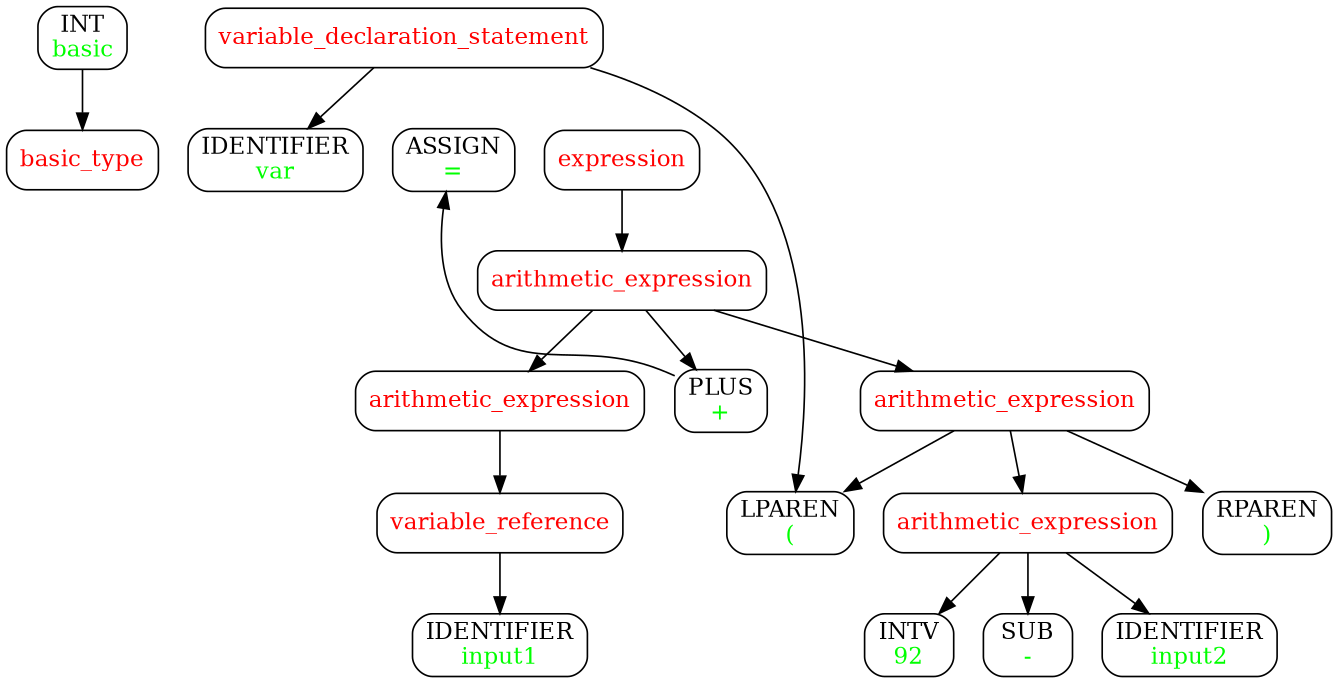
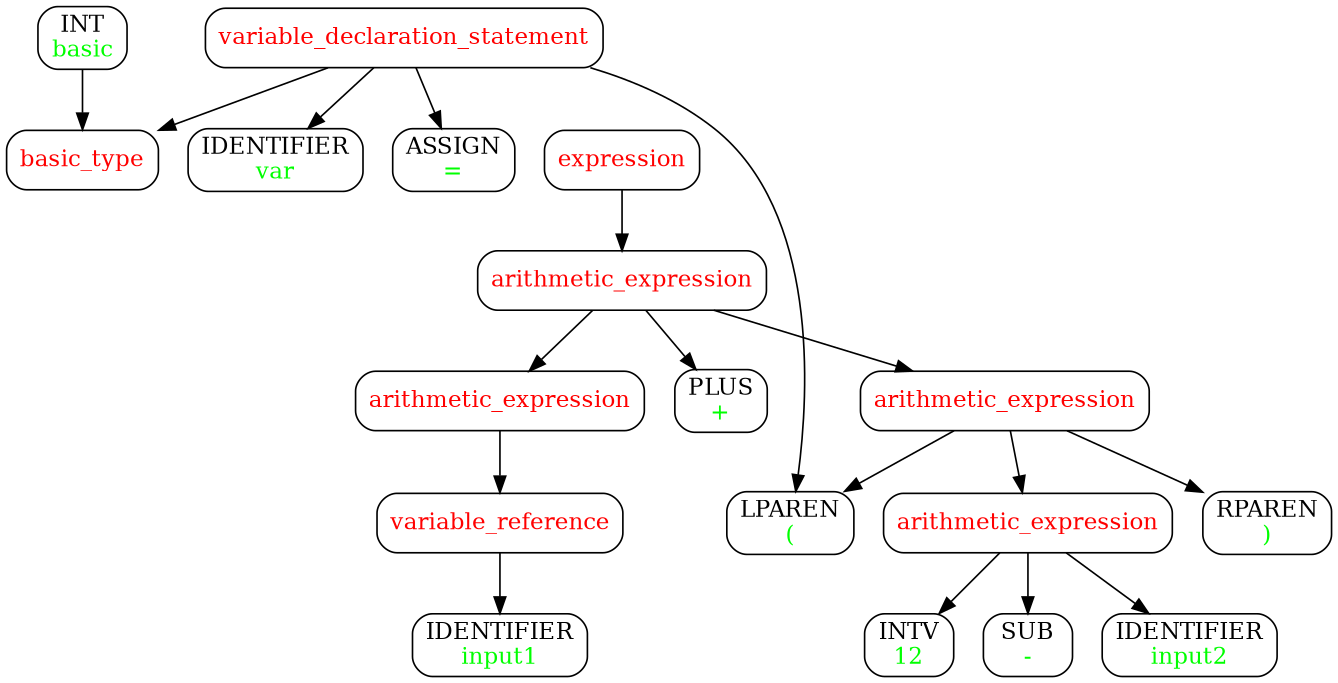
  digraph {
    rankdir=TB
    node [shape=box style=rounded]
    n1 [fontcolor=red label=basic_type]
    n2 [fontcolor=red label=expression]
    n3 [label=<IDENTIFIER<BR/><FONT COLOR="green">var</FONT>>]
    n4 [label=<ASSIGN<BR/><FONT COLOR="green">=</FONT>>]
    n5 [fontcolor=red label=arithmetic_expression]
    n6 [fontcolor=red label=arithmetic_expression]
    n7 [label=<PLUS<BR/><FONT COLOR="green">+</FONT>>]
    n8 [fontcolor=red label=arithmetic_expression]
    n9 [label=<LPAREN<BR/><FONT COLOR="green">(</FONT>>]
    n10 [label=<RPAREN<BR/><FONT COLOR="green">)</FONT>>]
-   n11 [label=<INTV<BR/><FONT COLOR="green">92</FONT>>]
+   n11 [label=<INTV<BR/><FONT COLOR="green">12</FONT>>]
    n12 [label=<SUB<BR/><FONT COLOR="green">-</FONT>>]
    n13 [label=<IDENTIFIER<BR/><FONT COLOR="green">input2</FONT>>]
    n14 [fontcolor=red label=arithmetic_expression]
    n15 [fontcolor=red label=variable_reference]
    n16 [fontcolor=red label=variable_declaration_statement]
    n17 [label=<INT<BR/><FONT COLOR="green">basic</FONT>>]
    n18 [label=<IDENTIFIER<BR/><FONT COLOR="green">input1</FONT>>]
    subgraph sub_1 {
      rank=same
      n1
      n2
      n3
      n4
    }
    subgraph sub_2 {
      rank=same
      n5
      n6
      n7
    }
    subgraph sub_3 {
      rank=same
      n8
      n9
      n10
    }
    subgraph sub_4 {
      rank=same
      n11
      n12
      n13
    }
    n1 -> n3 [style=invis weight=2]
    n2 -> n14
    n3 -> n4 [style=invis weight=2]
    n4 -> n2 [style=invis weight=2]
    n5 -> n7 [style=invis weight=2]
    n5 -> n15
    n6 -> n8
    n6 -> n9
    n6 -> n10
    n7 -> n6 [style=invis weight=2]
    n8 -> n10 [style=invis weight=2]
    n8 -> n11
    n8 -> n12
    n8 -> n13
    n9 -> n8 [style=invis weight=2]
    n11 -> n12 [style=invis weight=2]
    n12 -> n13 [style=invis weight=2]
    n14 -> n5
    n14 -> n6
    n14 -> n7
    n15 -> n18
+   n16 -> n1
    n16 -> n3
-   n7 -> n4
+   n16 -> n4
    n16 -> n9
    n17 -> n1
  }
